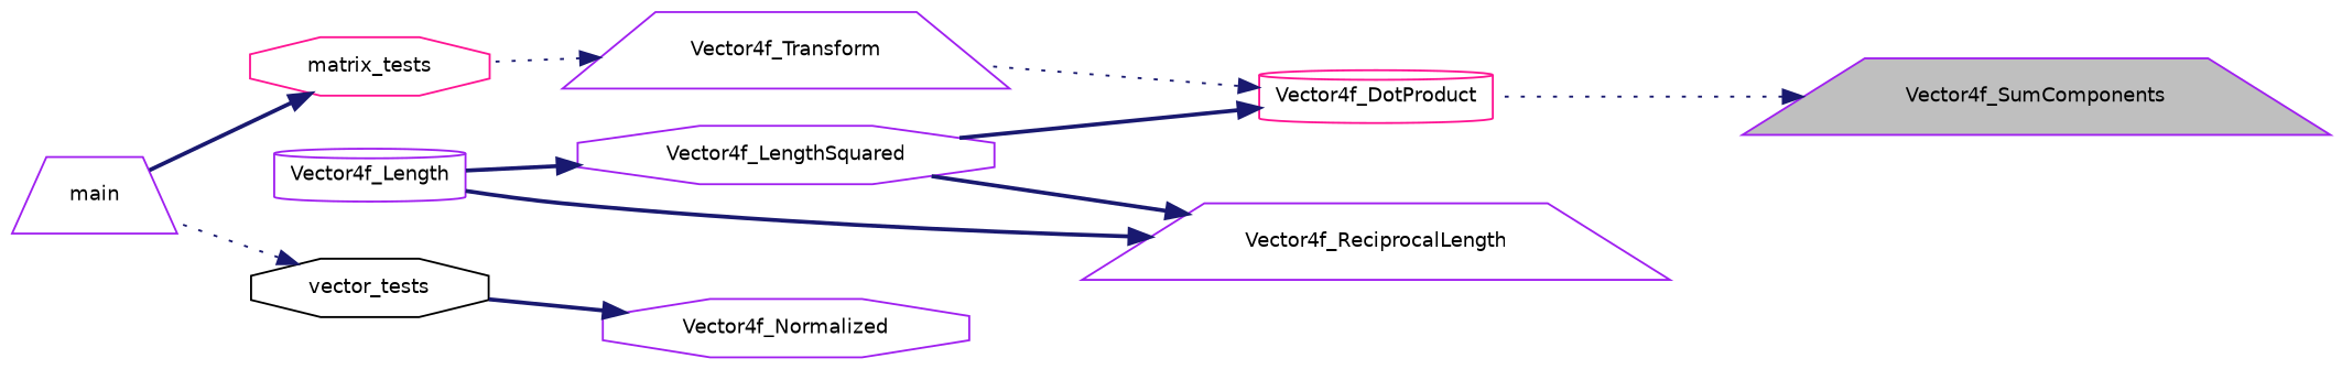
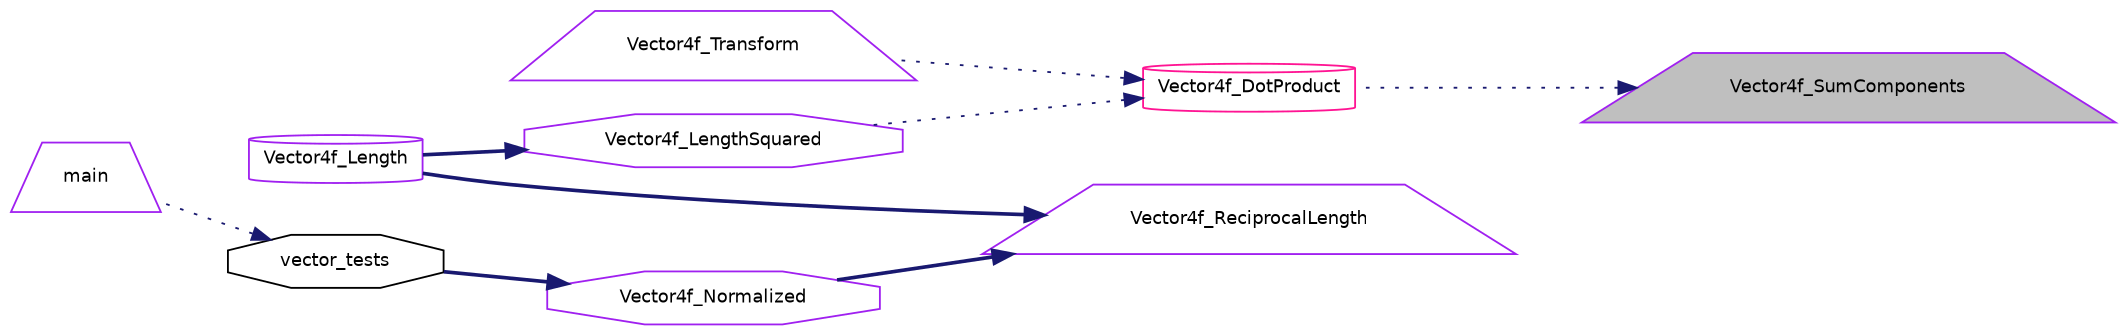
  digraph {
    rankdir=RL
    node [color=purple fillcolor=white fontname=Helvetica fontsize=10 shape=trapezium style=filled]
    edge [color=midnightblue dir=back fontname=Helvetica fontsize=10 labelfontname=Helvetica labelfontsize=10 style=dotted]
    n1 [fillcolor=grey75 fontcolor=black height=0.2 label=Vector4f_SumComponents width=0.4]
    n2 [color=deeppink height=0.2 label=Vector4f_DotProduct shape=cylinder width=0.4]
    n3 [height=0.2 label=Vector4f_LengthSquared shape=octagon width=0.4]
    n4 [height=0.2 label=Vector4f_Transform width=0.4]
    n5 [height=0.2 label=Vector4f_Length shape=cylinder width=0.4]
-   n6 [color=deeppink height=0.2 label=matrix_tests shape=octagon width=0.4]
    n7 [height=0.2 label=Vector4f_ReciprocalLength width=0.4]
    n8 [height=0.2 label=Vector4f_Normalized shape=octagon width=0.4]
    n9 [color=black height=0.2 label=vector_tests shape=octagon width=0.4]
    n10 [height=0.2 label=main width=0.4]
    n1 -> n2
-   n2 -> n3 [style=bold]
+   n2 -> n3
    n2 -> n4
    n3 -> n5 [style=bold]
-   n4 -> n6
-   n6 -> n10 [style=bold]
    n7 -> n5 [style=bold]
-   n7 -> n3 [style=bold]
+   n7 -> n8 [style=bold]
    n8 -> n9 [style=bold]
    n9 -> n10
  }
